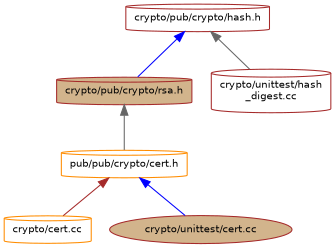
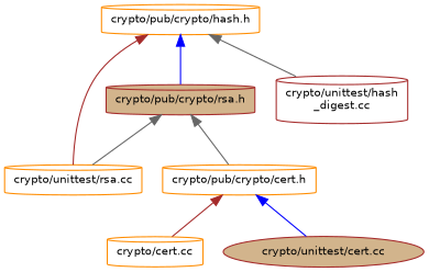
  digraph {
    node [color=brown fillcolor=white fontname=Helvetica fontsize=10 shape=cylinder style=filled]
    edge [color=gray40 dir=back fontname=Helvetica fontsize=10 labelfontname=Helvetica labelfontsize=10 style=solid]
-   n1 [fontcolor=black height=0.2 label="crypto/pub/crypto/hash.h" width=0.4]
+   n1 [color=darkorange fontcolor=black height=0.2 label="crypto/pub/crypto/hash.h" width=0.4]
    n2 [fillcolor=tan height=0.2 label="crypto/pub/crypto/rsa.h" width=0.4]
+   n3 [color=darkorange height=0.2 label="crypto/unittest/rsa.cc" width=0.4]
    n4 [height=0.2 label="crypto/unittest/hash\l_digest.cc" width=0.4]
-   n5 [color=darkorange height=0.2 label="pub/pub/crypto/cert.h" width=0.4]
+   n5 [color=darkorange height=0.2 label="crypto/pub/crypto/cert.h" width=0.4]
    n6 [color=darkorange height=0.2 label="crypto/cert.cc" width=0.4]
    n7 [fillcolor=tan height=0.2 label="crypto/unittest/cert.cc" shape=ellipse width=0.4]
    n1 -> n2 [color=blue]
+   n1 -> n3 [color=brown]
    n1 -> n4
+   n2 -> n3
    n2 -> n5
    n5 -> n6 [color=brown]
    n5 -> n7 [color=blue]
  }
